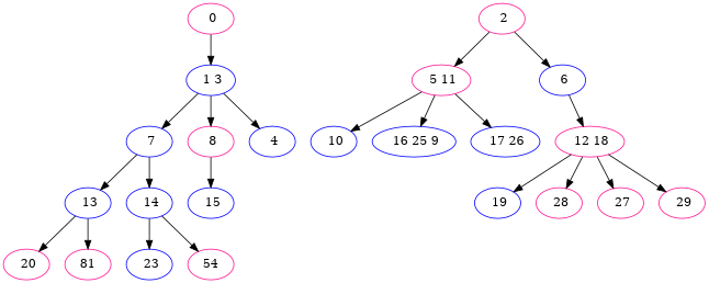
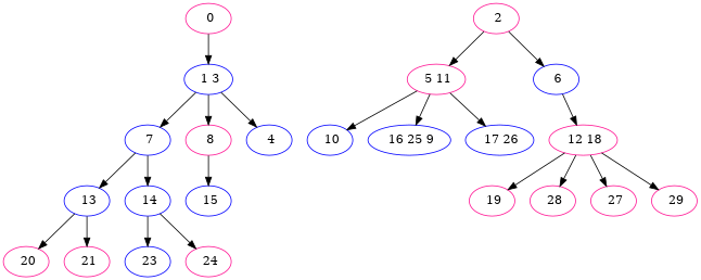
  digraph {
    node [color=blue]
    " 0" [color=deeppink]
    " 1 3"
    " 7"
    " 8" [color=deeppink]
    " 4"
    " 2" [color=deeppink]
    " 5 11" [color=deeppink]
    " 6"
    " 13"
    " 14"
    " 15"
    " 10"
    " 16 25 9"
    " 17 26"
    " 12 18" [color=deeppink]
    " 20" [color=deeppink]
-   " 21" [color=deeppink label=81]
+   " 21" [color=deeppink]
    " 23"
-   " 24" [color=deeppink label=54]
-   " 19"
+   " 24" [color=deeppink]
+   " 19" [color=deeppink]
    " 28" [color=deeppink]
    " 27" [color=deeppink]
    " 29" [color=deeppink]
    " 0" -> " 1 3"
    " 1 3" -> " 7"
    " 1 3" -> " 8"
    " 1 3" -> " 4"
    " 7" -> " 13"
    " 7" -> " 14"
    " 8" -> " 15"
    " 2" -> " 5 11"
    " 2" -> " 6"
    " 5 11" -> " 10"
    " 5 11" -> " 16 25 9"
    " 5 11" -> " 17 26"
    " 6" -> " 12 18"
    " 13" -> " 20"
    " 13" -> " 21"
    " 14" -> " 23"
    " 14" -> " 24"
    " 12 18" -> " 19"
    " 12 18" -> " 28"
    " 12 18" -> " 27"
    " 12 18" -> " 29"
  }
